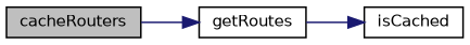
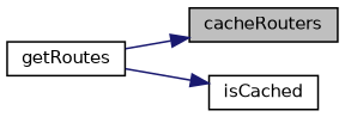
  digraph {
    rankdir=LR
    node [color=black fillcolor=white fontname=Helvetica fontsize=10 shape=record style=filled]
    edge [color=midnightblue fontname=Helvetica fontsize=10 labelfontname=Helvetica labelfontsize=10 style=solid]
    n1 [fillcolor=grey75 fontcolor=black height=0.2 label=cacheRouters width=0.4]
    n2 [height=0.2 label=getRoutes width=0.4]
    n3 [height=0.2 label=isCached width=0.4]
-   n1 -> n2
+   n2 -> n1
    n2 -> n3
  }
